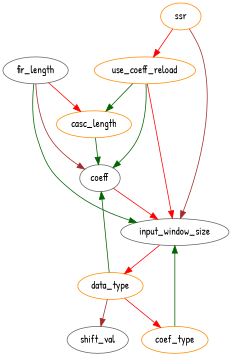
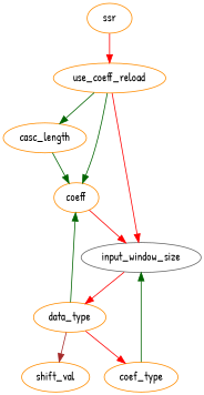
  digraph {
    fontname="Patrick Hand"
    node [color=darkorange fontname="Patrick Hand"]
    edge [color=darkgreen fontname="Patrick Hand"]
    use_coeff_reload
    casc_length
-   coeff [color=gray40]
+   coeff
    input_window_size [color=gray40]
    data_type
-   fir_length [color=gray40]
-   shift_val [color=gray40]
+   shift_val
    coef_type
    ssr
    use_coeff_reload -> casc_length
    use_coeff_reload -> coeff
    use_coeff_reload -> input_window_size [color=red]
    casc_length -> coeff
    coeff -> input_window_size [color=red]
    input_window_size -> data_type [color=red]
    data_type -> coeff
    data_type -> shift_val [color=brown]
    data_type -> coef_type [color=red]
-   fir_length -> casc_length [color=red]
-   fir_length -> coeff [color=brown]
-   fir_length -> input_window_size
    coef_type -> input_window_size
    ssr -> use_coeff_reload [color=red]
-   ssr -> input_window_size [color=brown]
  }
